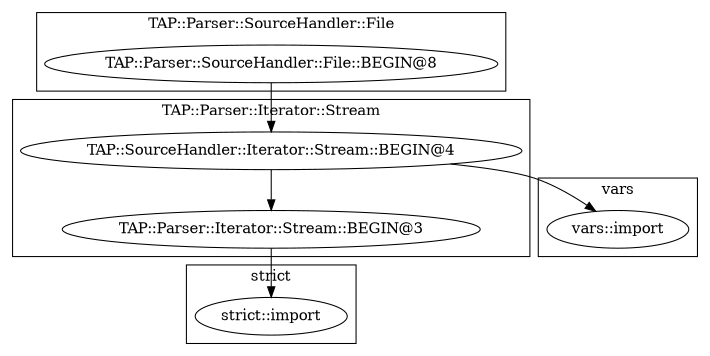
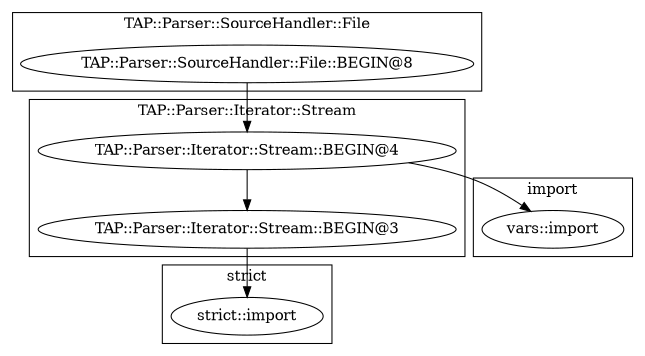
  digraph {
    "vars::import"
    "strict::import"
    "TAP::Parser::Iterator::Stream::BEGIN@3"
-   "TAP::Parser::Iterator::Stream::BEGIN@4" [label="TAP::SourceHandler::Iterator::Stream::BEGIN@4"]
+   "TAP::Parser::Iterator::Stream::BEGIN@4"
    "TAP::Parser::SourceHandler::File::BEGIN@8"
    subgraph cluster_1 {
-     label=vars
+     label=import
      "vars::import"
    }
    subgraph cluster_2 {
      label="strict"
      "strict::import"
    }
    subgraph cluster_3 {
      label="TAP::Parser::Iterator::Stream"
      "TAP::Parser::Iterator::Stream::BEGIN@3"
      "TAP::Parser::Iterator::Stream::BEGIN@4"
    }
    subgraph cluster_4 {
      label="TAP::Parser::SourceHandler::File"
      "TAP::Parser::SourceHandler::File::BEGIN@8"
    }
    "TAP::Parser::Iterator::Stream::BEGIN@3" -> "strict::import"
    "TAP::Parser::Iterator::Stream::BEGIN@4" -> "vars::import"
    "TAP::Parser::Iterator::Stream::BEGIN@4" -> "TAP::Parser::Iterator::Stream::BEGIN@3"
    "TAP::Parser::SourceHandler::File::BEGIN@8" -> "TAP::Parser::Iterator::Stream::BEGIN@4"
  }
